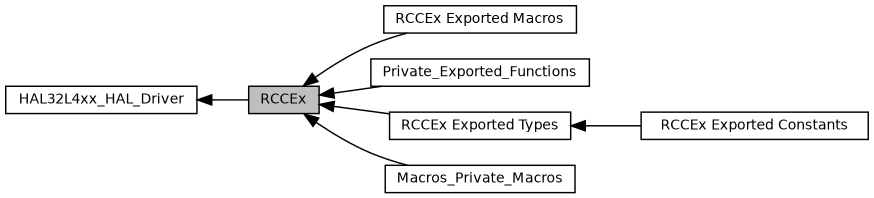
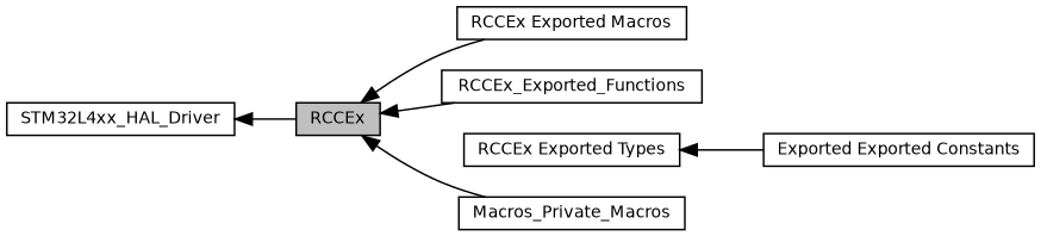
  digraph {
    rankdir=LR
    node [color=black fillcolor=white fontname=Helvetica fontsize=10 shape=box style=filled]
    edge [dir=back fontname=Helvetica fontsize=10 labelfontname=Helvetica labelfontsize=10 shape=plaintext style=solid]
    n1 [height=0.2 label="RCCEx Exported Macros" width=0.4]
-   n2 [height=0.2 label=HAL32L4xx_HAL_Driver width=0.4]
+   n2 [height=0.2 label=STM32L4xx_HAL_Driver width=0.4]
    n3 [fillcolor=grey75 fontcolor=black height=0.2 label=RCCEx width=0.4]
-   n4 [height=0.2 label=Private_Exported_Functions width=0.4]
+   n4 [height=0.2 label=RCCEx_Exported_Functions width=0.4]
    n5 [height=0.2 label="RCCEx Exported Types" width=0.4]
    n6 [height=0.2 label=Macros_Private_Macros width=0.4]
-   n7 [height=0.2 label="RCCEx Exported Constants" width=0.4]
+   n7 [height=0.2 label="Exported Exported Constants" width=0.4]
    n2 -> n3
    n3 -> n1
    n3 -> n4
-   n3 -> n5
    n3 -> n6
    n5 -> n7
  }
